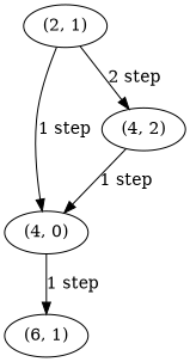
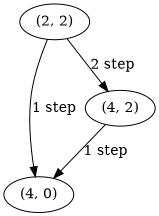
  digraph {
-   n1 [label="(2, 1)"]
+   n1 [label="(2, 2)"]
    "(4, 0)"
    "(4, 2)"
-   n4 [label="(6, 1)"]
    n1 -> "(4, 0)" [label="1 step"]
    n1 -> "(4, 2)" [label="2 step"]
-   "(4, 0)" -> n4 [label="1 step"]
    "(4, 2)" -> "(4, 0)" [label="1 step"]
  }
